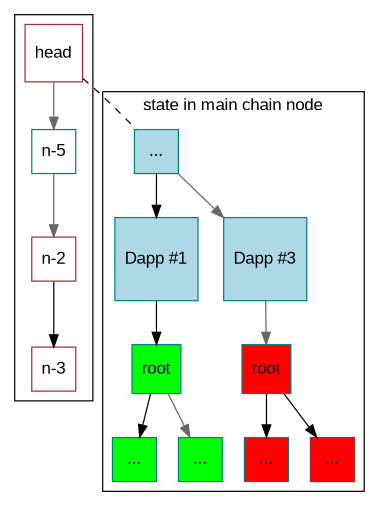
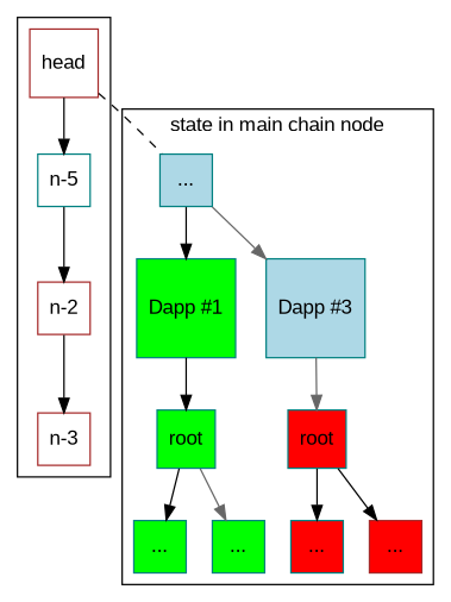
  digraph {
    fontname="Liberation Sans"
    node [color=teal fontname="Liberation Sans" shape=square style=filled]
    edge [color=black fontname="Liberation Sans"]
    n1 [color=brown label=head style=""]
    n2 [label="n-5" style=""]
    n3 [color=brown label="n-2" style=""]
    n4 [color=brown label="n-3" style=""]
    n5 [fillcolor=lightblue label="..."]
-   n6 [fillcolor=lightblue label="Dapp #1"]
+   n6 [fillcolor=green label="Dapp #1"]
    n7 [fillcolor=lightblue label="Dapp #3"]
    n8 [fillcolor=green label=root]
    n9 [fillcolor=red label=root]
    n10 [fillcolor=green label="..."]
    n11 [fillcolor=green label="..."]
    n12 [fillcolor=red label="..."]
    n13 [color=brown fillcolor=red label="..."]
    subgraph cluster_1 {
      n1
      n2
      n3
      n4
    }
    subgraph cluster_2 {
      label="state in main chain node"
      n5
      n6
      n7
      n8
      n9
      n10
      n11
      n12
      n13
    }
-   n1 -> n2 [color=gray40]
+   n1 -> n2
    n1 -> n5 [dir=none style=dashed]
-   n2 -> n3 [color=gray40]
+   n2 -> n3
    n3 -> n4
    n5 -> n6
    n5 -> n7 [color=gray40]
    n6 -> n8
    n7 -> n9 [color=gray40]
    n8 -> n10
    n8 -> n11 [color=gray40]
    n9 -> n12
    n9 -> n13
  }
